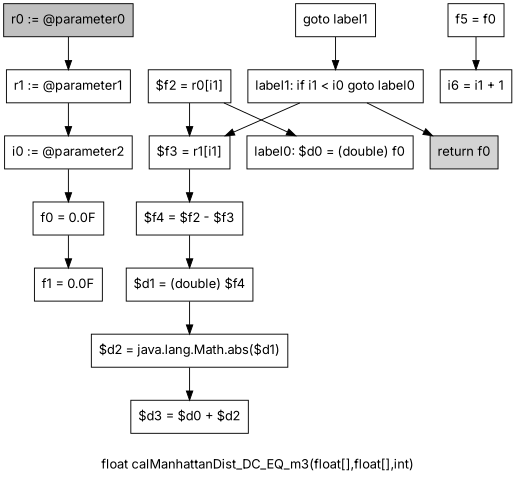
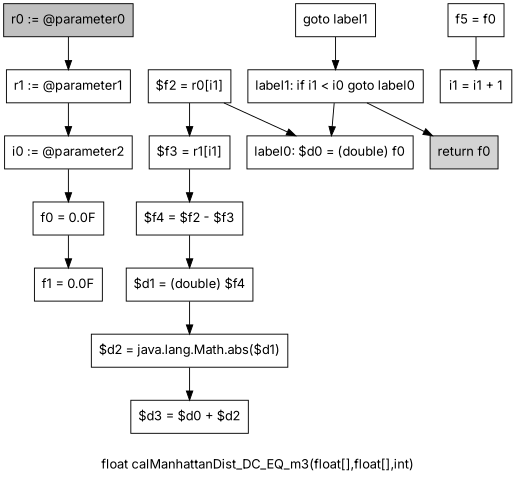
  digraph {
    fontname=Inter
    label="float calManhattanDist_DC_EQ_m3(float[],float[],int)"
    node [fontname=Inter shape=box]
    edge [fontname=Inter]
    n1 [fillcolor=gray label="r0 := @parameter0" style=filled]
    n2 [label="r1 := @parameter1"]
    n3 [label="i0 := @parameter2"]
    n4 [label="f0 = 0.0F"]
    n5 [label="f1 = 0.0F"]
    n6 [label="goto label1"]
    n7 [label="label1: if i1 < i0 goto label0"]
    n8 [label="label0: $d0 = (double) f0"]
    n9 [fillcolor=lightgray label="return f0" style=filled]
    n10 [label="$f2 = r0[i1]"]
    n11 [label="$f3 = r1[i1]"]
    n12 [label="$f4 = $f2 - $f3"]
    n13 [label="$d1 = (double) $f4"]
    n14 [label="$d2 = java.lang.Math.abs($d1)"]
    n15 [label="$d3 = $d0 + $d2"]
    n16 [label="f5 = f0"]
-   n17 [label="i6 = i1 + 1"]
+   n17 [label="i1 = i1 + 1"]
    n1 -> n2
    n2 -> n3
    n3 -> n4
    n4 -> n5
    n6 -> n7
-   n7 -> n11
+   n7 -> n8
    n7 -> n9
    n10 -> n8
    n10 -> n11
    n11 -> n12
    n12 -> n13
    n13 -> n14
    n14 -> n15
    n16 -> n17
  }
